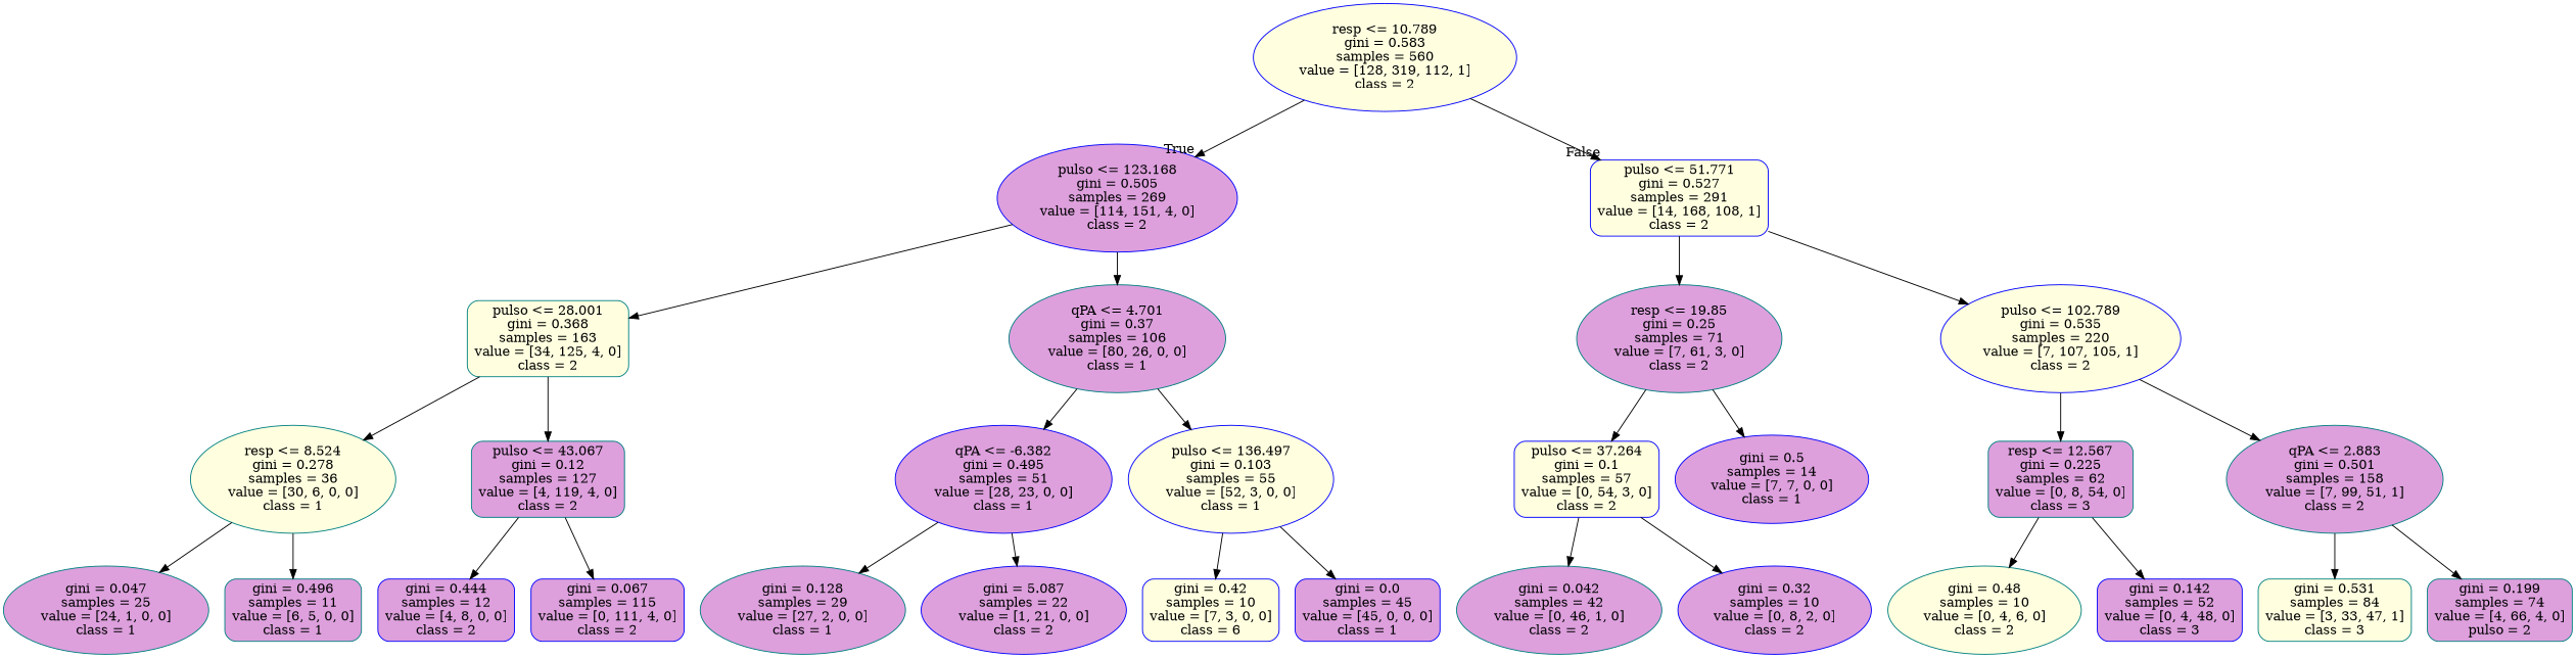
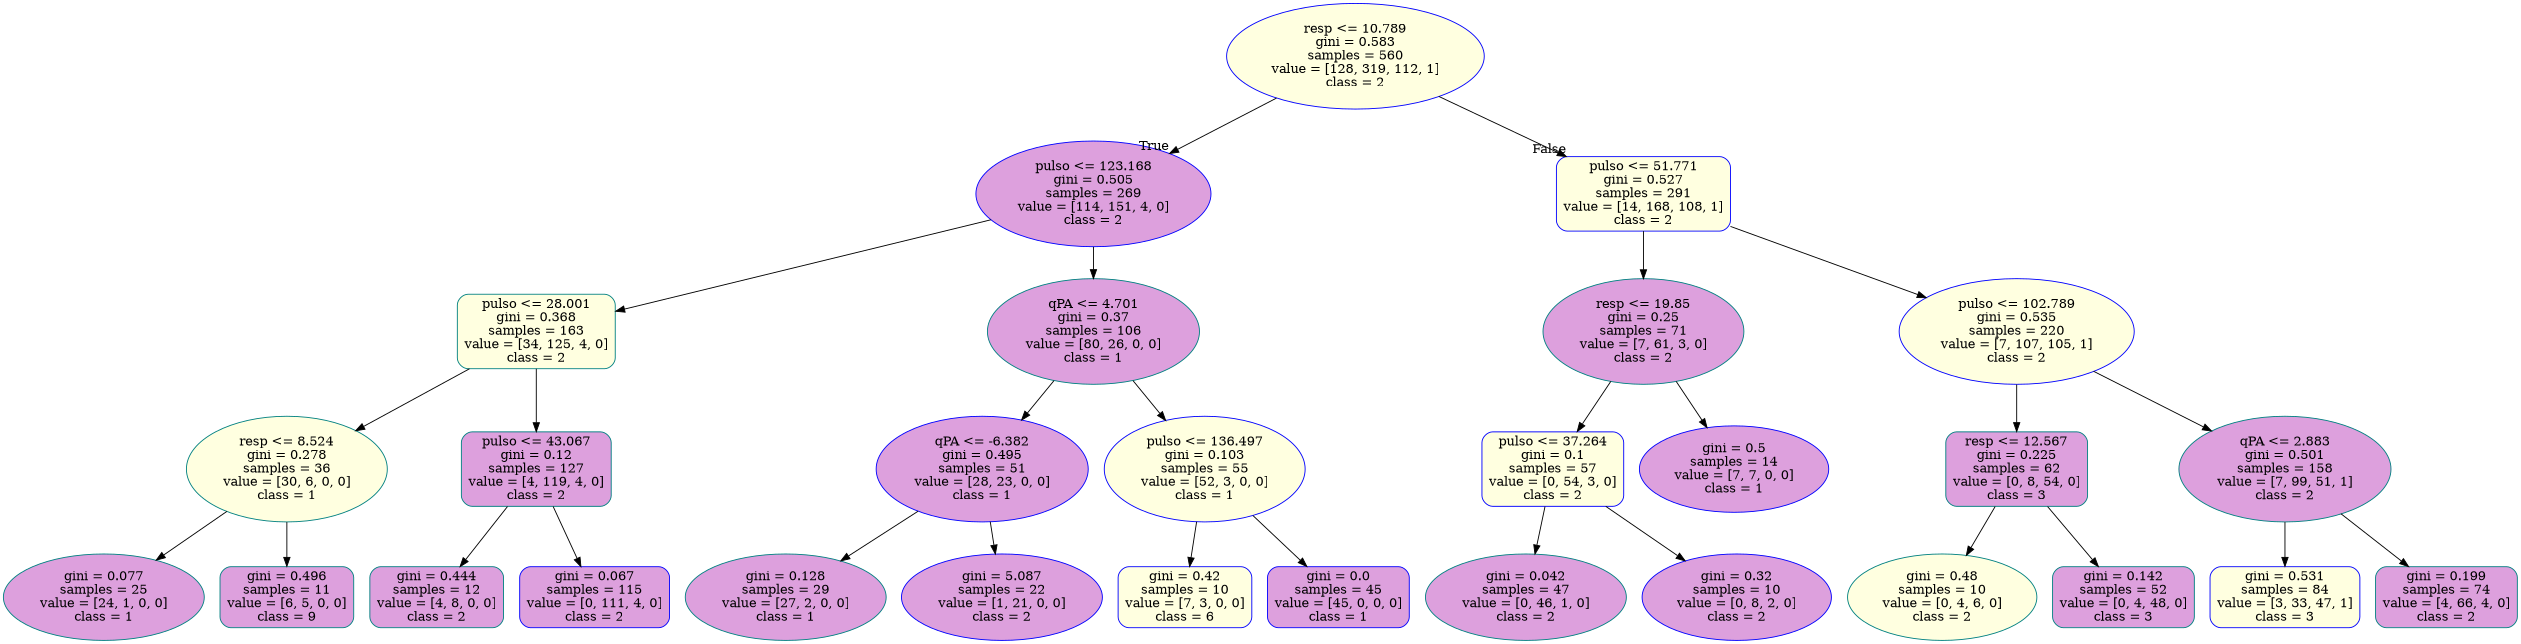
  digraph {
    fontname="DejaVu Serif"
    node [color=teal fillcolor=plum fontname="DejaVu Serif" shape=ellipse style="filled, rounded"]
    edge [fontname="DejaVu Serif"]
    n1 [color=blue fillcolor=lightyellow label="resp <= 10.789\ngini = 0.583\nsamples = 560\nvalue = [128, 319, 112, 1]\nclass = 2"]
    n2 [color=blue label="pulso <= 123.168\ngini = 0.505\nsamples = 269\nvalue = [114, 151, 4, 0]\nclass = 2"]
    n3 [color=blue fillcolor=lightyellow label="pulso <= 51.771\ngini = 0.527\nsamples = 291\nvalue = [14, 168, 108, 1]\nclass = 2" shape=box]
    n4 [fillcolor=lightyellow label="pulso <= 28.001\ngini = 0.368\nsamples = 163\nvalue = [34, 125, 4, 0]\nclass = 2" shape=box]
    n5 [label="qPA <= 4.701\ngini = 0.37\nsamples = 106\nvalue = [80, 26, 0, 0]\nclass = 1"]
    n6 [label="resp <= 19.85\ngini = 0.25\nsamples = 71\nvalue = [7, 61, 3, 0]\nclass = 2"]
    n7 [color=blue fillcolor=lightyellow label="pulso <= 102.789\ngini = 0.535\nsamples = 220\nvalue = [7, 107, 105, 1]\nclass = 2"]
    n8 [fillcolor=lightyellow label="resp <= 8.524\ngini = 0.278\nsamples = 36\nvalue = [30, 6, 0, 0]\nclass = 1"]
    n9 [label="pulso <= 43.067\ngini = 0.12\nsamples = 127\nvalue = [4, 119, 4, 0]\nclass = 2" shape=box]
    n10 [color=blue label="qPA <= -6.382\ngini = 0.495\nsamples = 51\nvalue = [28, 23, 0, 0]\nclass = 1"]
    n11 [color=blue fillcolor=lightyellow label="pulso <= 136.497\ngini = 0.103\nsamples = 55\nvalue = [52, 3, 0, 0]\nclass = 1"]
-   n12 [label="gini = 0.047\nsamples = 25\nvalue = [24, 1, 0, 0]\nclass = 1"]
-   n13 [label="gini = 0.496\nsamples = 11\nvalue = [6, 5, 0, 0]\nclass = 1" shape=box]
-   n14 [color=blue label="gini = 0.444\nsamples = 12\nvalue = [4, 8, 0, 0]\nclass = 2" shape=box]
+   n12 [label="gini = 0.077\nsamples = 25\nvalue = [24, 1, 0, 0]\nclass = 1"]
+   n13 [label="gini = 0.496\nsamples = 11\nvalue = [6, 5, 0, 0]\nclass = 9" shape=box]
+   n14 [label="gini = 0.444\nsamples = 12\nvalue = [4, 8, 0, 0]\nclass = 2" shape=box]
    n15 [color=blue label="gini = 0.067\nsamples = 115\nvalue = [0, 111, 4, 0]\nclass = 2" shape=box]
    n16 [label="gini = 0.128\nsamples = 29\nvalue = [27, 2, 0, 0]\nclass = 1"]
    n17 [color=blue label="gini = 5.087\nsamples = 22\nvalue = [1, 21, 0, 0]\nclass = 2"]
    n18 [color=blue fillcolor=lightyellow label="gini = 0.42\nsamples = 10\nvalue = [7, 3, 0, 0]\nclass = 6" shape=box]
    n19 [color=blue label="gini = 0.0\nsamples = 45\nvalue = [45, 0, 0, 0]\nclass = 1" shape=box]
    n20 [color=blue fillcolor=lightyellow label="pulso <= 37.264\ngini = 0.1\nsamples = 57\nvalue = [0, 54, 3, 0]\nclass = 2" shape=box]
    n21 [color=blue label="gini = 0.5\nsamples = 14\nvalue = [7, 7, 0, 0]\nclass = 1"]
    n22 [label="resp <= 12.567\ngini = 0.225\nsamples = 62\nvalue = [0, 8, 54, 0]\nclass = 3" shape=box]
    n23 [label="qPA <= 2.883\ngini = 0.501\nsamples = 158\nvalue = [7, 99, 51, 1]\nclass = 2"]
-   n24 [label="gini = 0.042\nsamples = 42\nvalue = [0, 46, 1, 0]\nclass = 2"]
+   n24 [label="gini = 0.042\nsamples = 47\nvalue = [0, 46, 1, 0]\nclass = 2"]
    n25 [color=blue label="gini = 0.32\nsamples = 10\nvalue = [0, 8, 2, 0]\nclass = 2"]
    n26 [fillcolor=lightyellow label="gini = 0.48\nsamples = 10\nvalue = [0, 4, 6, 0]\nclass = 2"]
-   n27 [color=blue label="gini = 0.142\nsamples = 52\nvalue = [0, 4, 48, 0]\nclass = 3" shape=box]
-   n28 [fillcolor=lightyellow label="gini = 0.531\nsamples = 84\nvalue = [3, 33, 47, 1]\nclass = 3" shape=box]
-   n29 [label="gini = 0.199\nsamples = 74\nvalue = [4, 66, 4, 0]\npulso = 2" shape=box]
+   n27 [label="gini = 0.142\nsamples = 52\nvalue = [0, 4, 48, 0]\nclass = 3" shape=box]
+   n28 [color=blue fillcolor=lightyellow label="gini = 0.531\nsamples = 84\nvalue = [3, 33, 47, 1]\nclass = 3" shape=box]
+   n29 [label="gini = 0.199\nsamples = 74\nvalue = [4, 66, 4, 0]\nclass = 2" shape=box]
    n1 -> n2 [headlabel=True labelangle=45 labeldistance=2.5]
    n1 -> n3 [headlabel=False labelangle=-45 labeldistance=2.5]
    n2 -> n4
    n2 -> n5
    n3 -> n6
    n3 -> n7
    n4 -> n8
    n4 -> n9
    n5 -> n10
    n5 -> n11
    n6 -> n20
    n6 -> n21
    n7 -> n22
    n7 -> n23
    n8 -> n12
    n8 -> n13
    n9 -> n14
    n9 -> n15
    n10 -> n16
    n10 -> n17
    n11 -> n18
    n11 -> n19
    n20 -> n24
    n20 -> n25
    n22 -> n26
    n22 -> n27
    n23 -> n28
    n23 -> n29
  }
